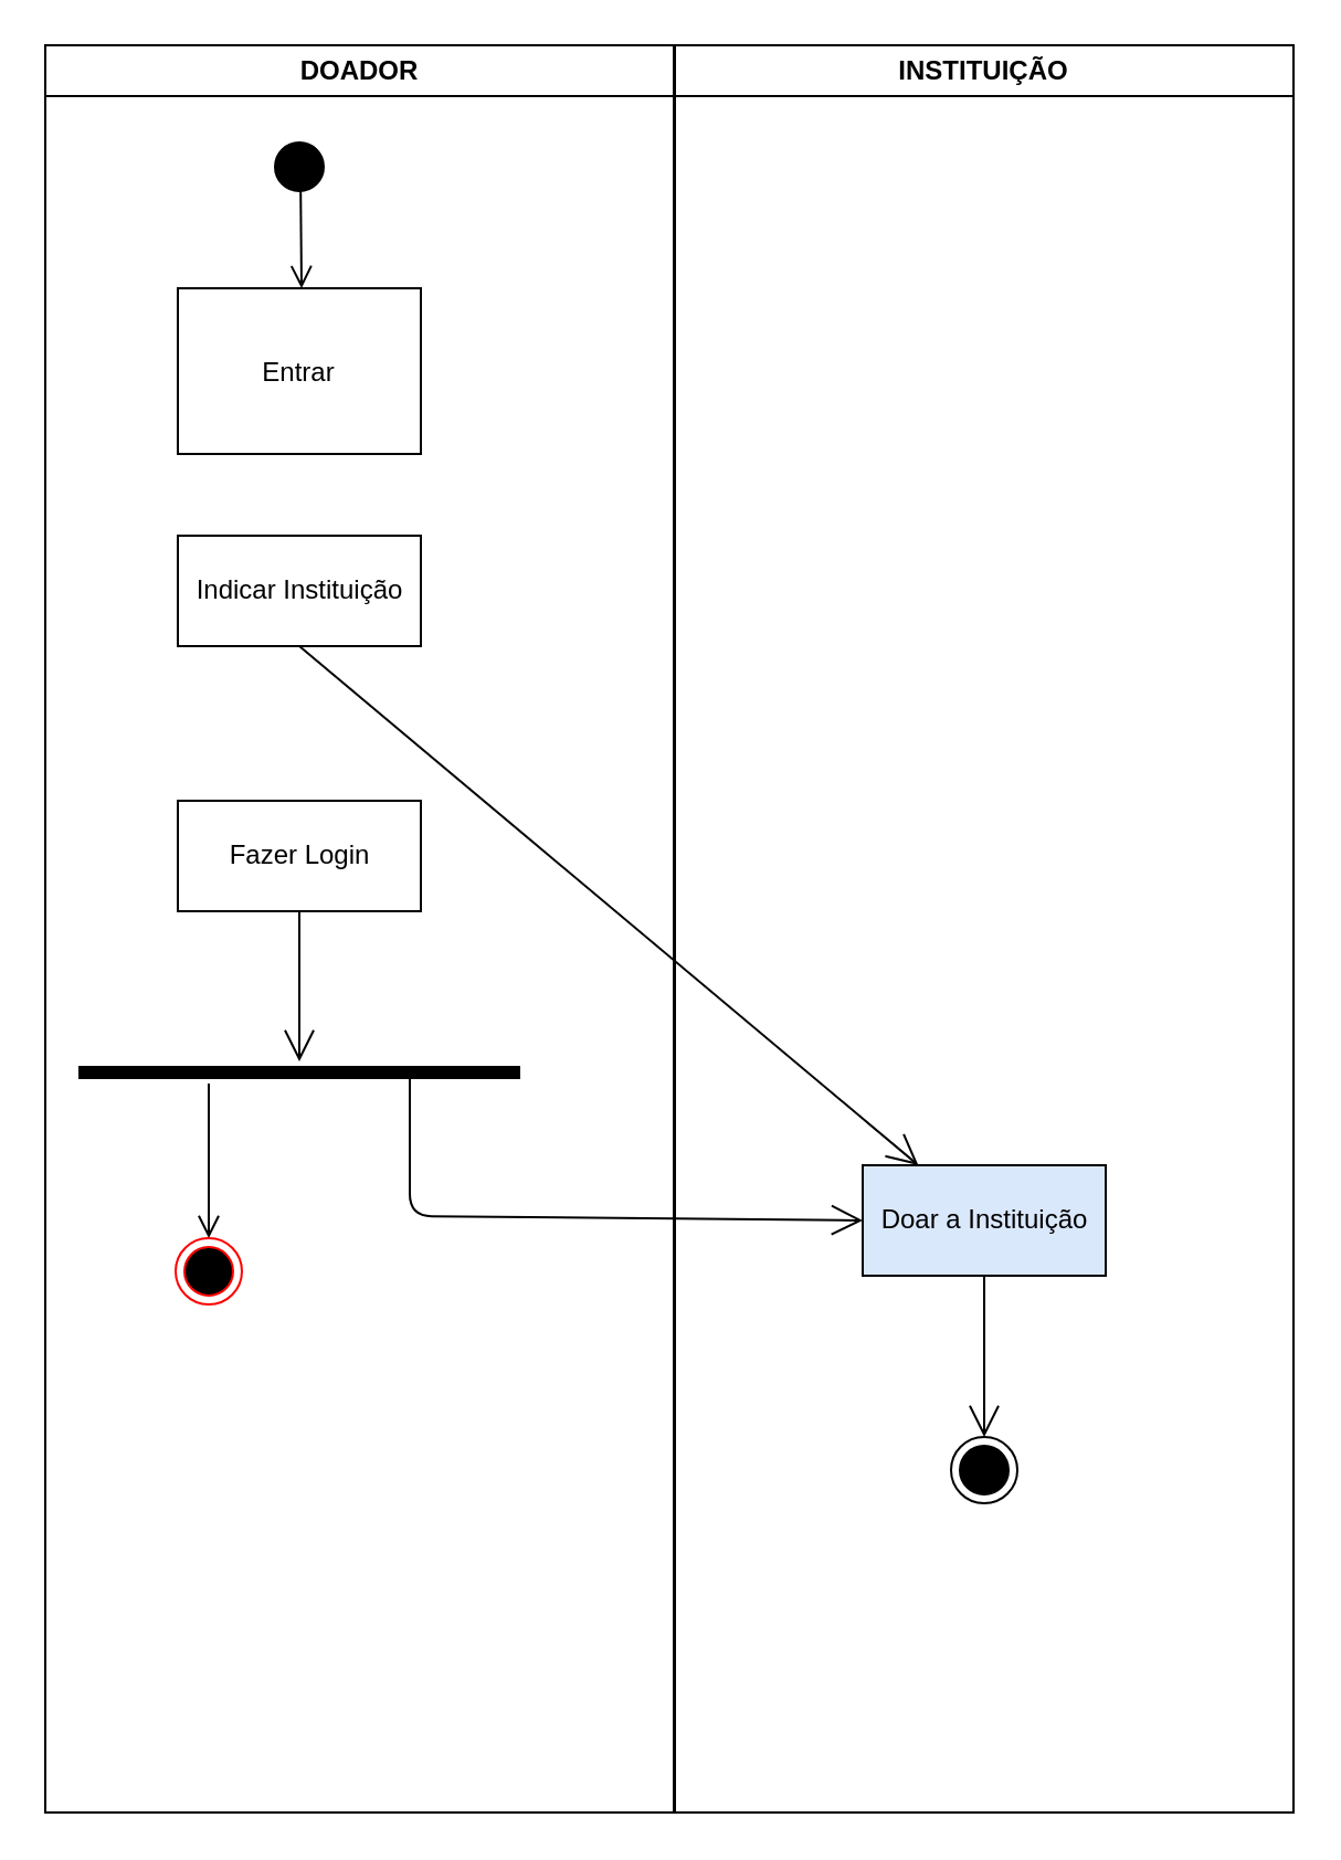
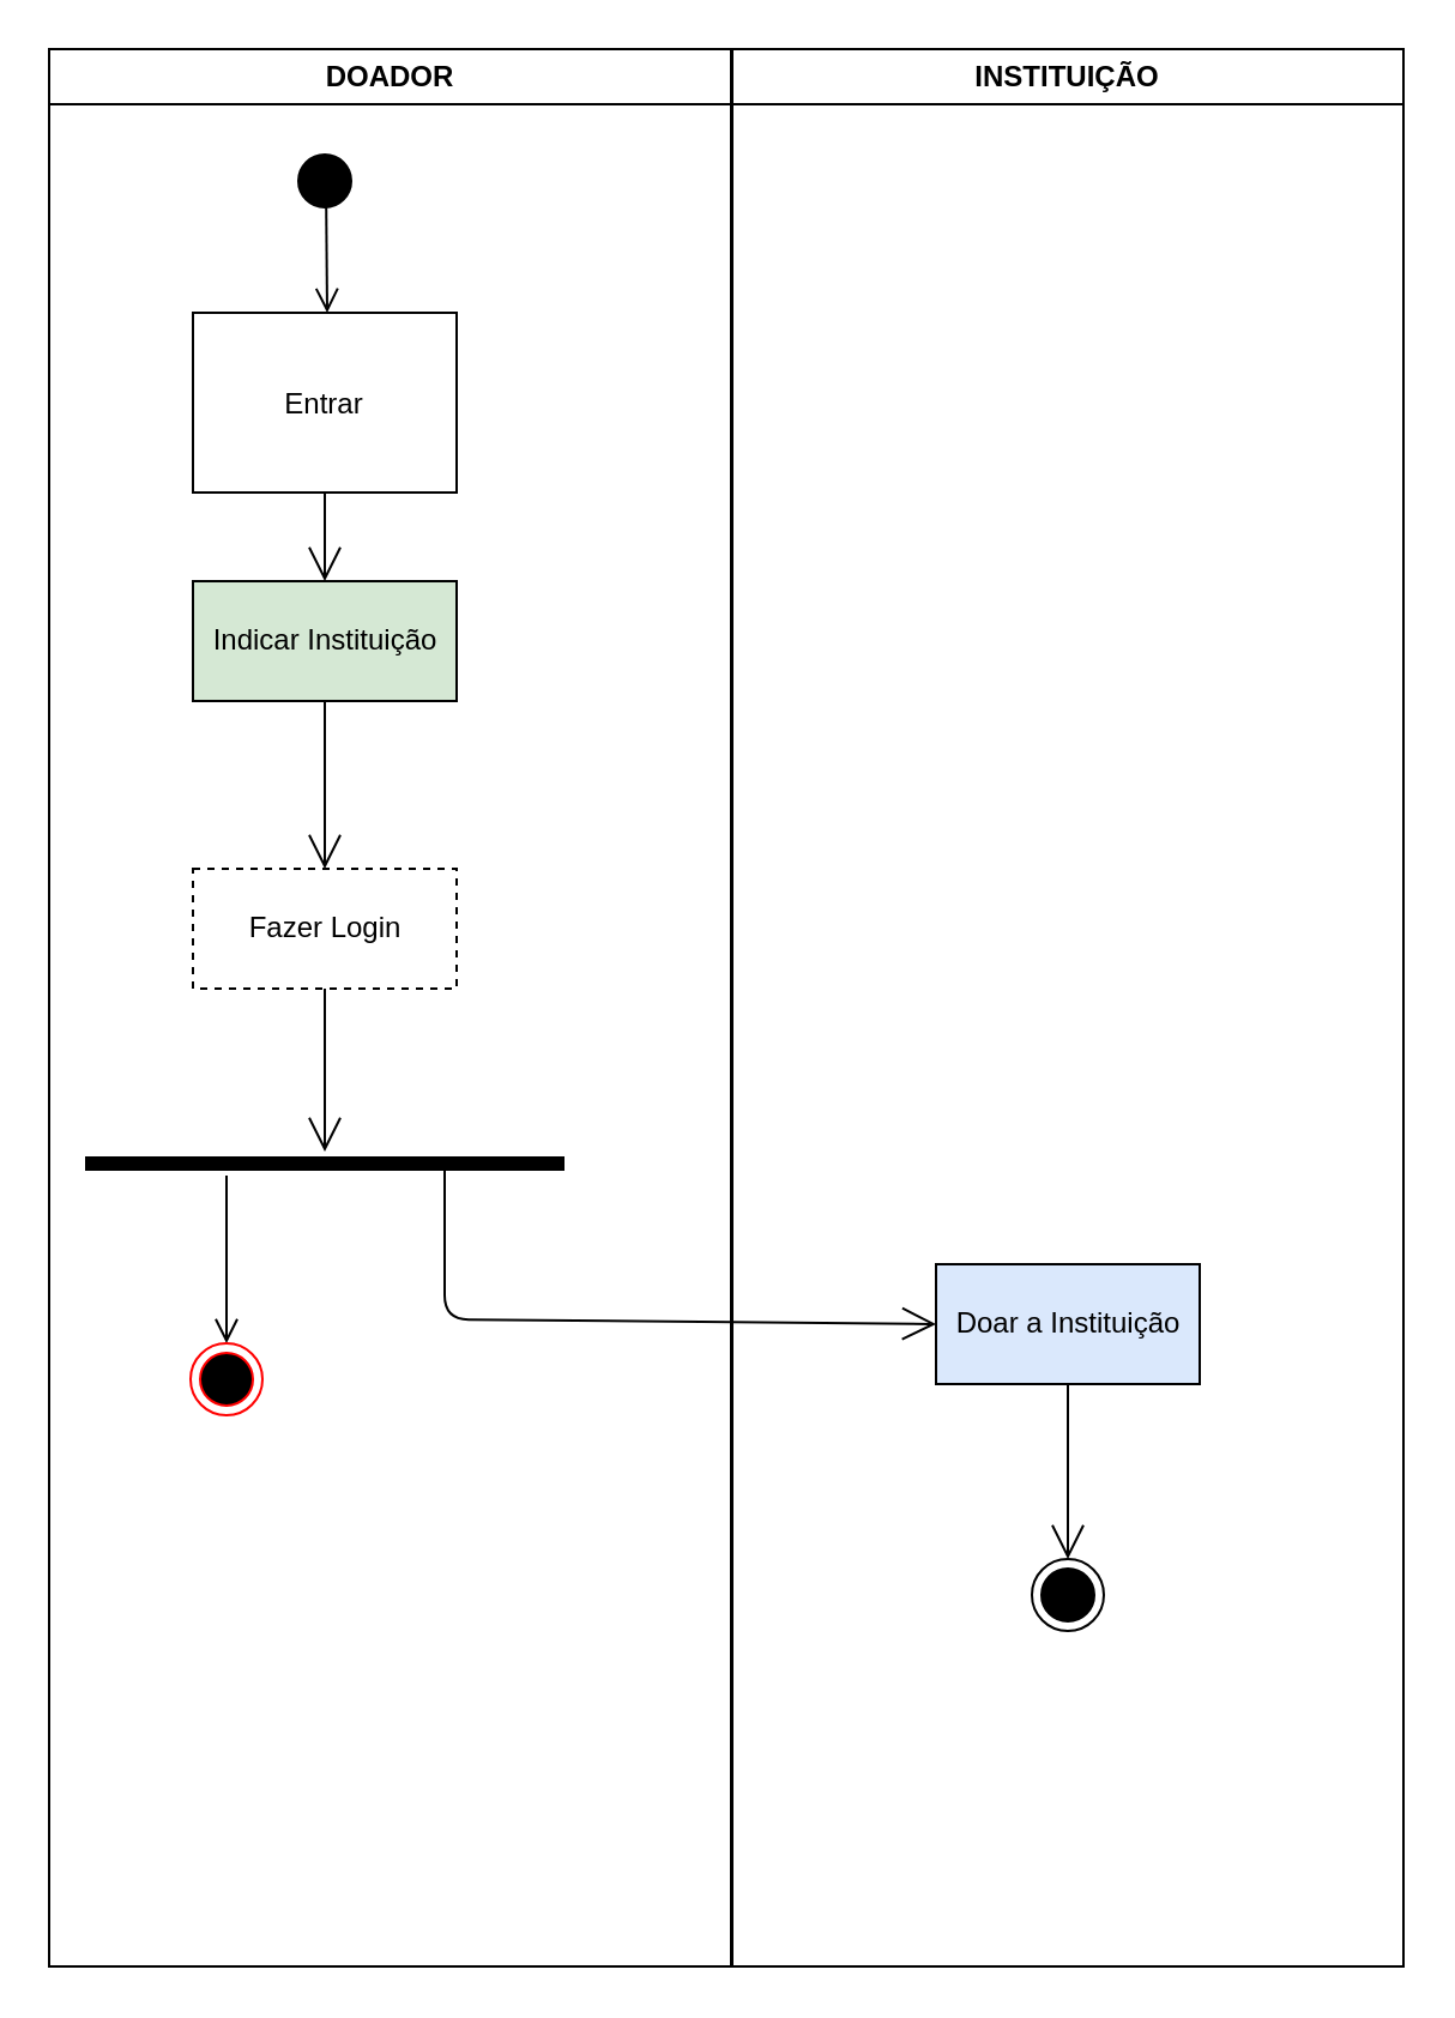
  <mxCell id="0" />
  <mxCell id="1" parent="0" />
  <mxCell id="2" value="DOADOR" style="swimlane;whiteSpace=wrap;startSize=23;" parent="1" vertex="1"><mxGeometry x="20" y="20" width="284.5" height="800" as="geometry" /></mxCell>
  <mxCell id="3" value="" style="ellipse;shape=startState;fillColor=#000000;strokeColor=#000000;" parent="2" vertex="1"><mxGeometry x="100" y="40" width="30" height="30" as="geometry" /></mxCell>
  <mxCell id="4" value="" style="edgeStyle=elbowEdgeStyle;elbow=horizontal;verticalAlign=bottom;endArrow=open;endSize=8;strokeColor=#000000;endFill=1;rounded=0" parent="2" target="5" edge="1"><mxGeometry x="100" y="40" as="geometry"><mxPoint x="115" y="110" as="targetPoint" /><mxPoint x="115.5" y="55" as="sourcePoint" /></mxGeometry></mxCell>
  <mxCell id="5" value="Entrar" style="" parent="2" vertex="1"><mxGeometry x="60" y="110" width="110" height="75" as="geometry" /></mxCell>
- <mxCell id="6" value="Indicar Instituição" style="html=1;strokeColor=#000000;" parent="2" vertex="1"><mxGeometry x="60" y="222" width="110" height="50" as="geometry" /></mxCell>
- <mxCell id="7" value="Fazer Login" style="html=1;strokeColor=#000000;" parent="2" vertex="1"><mxGeometry x="60" y="342" width="110" height="50" as="geometry" /></mxCell>
- <mxCell id="9" value="" style="endArrow=open;endFill=1;endSize=12;html=1;strokeColor=#000000;exitX=0.5;exitY=1;exitDx=0;exitDy=0;" parent="2" source="6" target="15" edge="1"><mxGeometry width="160" relative="1" as="geometry"><mxPoint x="360" y="190" as="sourcePoint" /><mxPoint x="520" y="190" as="targetPoint" /></mxGeometry></mxCell>
+ <mxCell id="6" value="Indicar Instituição" style="html=1;strokeColor=#000000;fillColor=#d5e8d4;" parent="2" vertex="1"><mxGeometry x="60" y="222" width="110" height="50" as="geometry" /></mxCell>
+ <mxCell id="7" value="Fazer Login" style="html=1;strokeColor=#000000;dashed=1;" parent="2" vertex="1"><mxGeometry x="60" y="342" width="110" height="50" as="geometry" /></mxCell>
+ <mxCell id="8" value="" style="endArrow=open;endFill=1;endSize=12;html=1;strokeColor=#000000;exitX=0.5;exitY=1;exitDx=0;exitDy=0;entryX=0.5;entryY=0;entryDx=0;entryDy=0;" parent="2" source="5" target="6" edge="1"><mxGeometry width="160" relative="1" as="geometry"><mxPoint x="360" y="190" as="sourcePoint" /><mxPoint x="520" y="190" as="targetPoint" /></mxGeometry></mxCell>
+ <mxCell id="9" value="" style="endArrow=open;endFill=1;endSize=12;html=1;strokeColor=#000000;exitX=0.5;exitY=1;exitDx=0;exitDy=0;entryX=0.5;entryY=0;entryDx=0;entryDy=0;" parent="2" source="6" target="7" edge="1"><mxGeometry width="160" relative="1" as="geometry"><mxPoint x="360" y="190" as="sourcePoint" /><mxPoint x="520" y="190" as="targetPoint" /></mxGeometry></mxCell>
  <mxCell id="10" value="" style="endArrow=open;endFill=1;endSize=12;html=1;exitX=0.5;exitY=1;exitDx=0;exitDy=0;" edge="1" parent="2" source="7"><mxGeometry width="160" relative="1" as="geometry"><mxPoint x="200" y="350" as="sourcePoint" /><mxPoint x="115" y="460" as="targetPoint" /></mxGeometry></mxCell>
  <mxCell id="11" value="" style="shape=line;html=1;strokeWidth=6;strokeColor=#000000;" vertex="1" parent="2"><mxGeometry x="15" y="460" width="200" height="10" as="geometry" /></mxCell>
  <mxCell id="12" value="" style="edgeStyle=orthogonalEdgeStyle;html=1;verticalAlign=bottom;endArrow=open;endSize=8;strokeColor=#000000;" edge="1" parent="2"><mxGeometry relative="1" as="geometry"><mxPoint x="74" y="540" as="targetPoint" /><mxPoint x="74" y="470" as="sourcePoint" /></mxGeometry></mxCell>
  <mxCell id="13" value="" style="ellipse;html=1;shape=endState;fillColor=#000000;strokeColor=#ff0000;" vertex="1" parent="2"><mxGeometry x="59" y="540" width="30" height="30" as="geometry" /></mxCell>
  <mxCell id="14" value="INSTITUIÇÃO" style="swimlane;whiteSpace=wrap" parent="1" vertex="1"><mxGeometry x="305" y="20" width="280" height="800" as="geometry" /></mxCell>
  <mxCell id="15" value="Doar a Instituição" style="html=1;fillColor=#dae8fc;" parent="14" vertex="1"><mxGeometry x="85" y="507" width="110" height="50" as="geometry" /></mxCell>
  <mxCell id="16" value="" style="ellipse;html=1;shape=endState;fillColor=#000000;strokeColor=#000000;" parent="14" vertex="1"><mxGeometry x="125" y="630" width="30" height="30" as="geometry" /></mxCell>
  <mxCell id="17" value="" style="endArrow=open;endFill=1;endSize=12;html=1;strokeColor=#000000;entryX=0.5;entryY=0;entryDx=0;entryDy=0;exitX=0.5;exitY=1;exitDx=0;exitDy=0;" edge="1" parent="14" source="15" target="16"><mxGeometry width="160" relative="1" as="geometry"><mxPoint x="145" y="557" as="sourcePoint" /><mxPoint x="295" y="557" as="targetPoint" /></mxGeometry></mxCell>
  <mxCell id="18" value="" style="endArrow=open;endFill=1;endSize=12;html=1;strokeColor=#000000;exitX=0.75;exitY=0.5;exitDx=0;exitDy=0;exitPerimeter=0;entryX=0;entryY=0.5;entryDx=0;entryDy=0;" parent="1" source="11" target="15" edge="1"><mxGeometry width="160" relative="1" as="geometry"><mxPoint x="380" y="210" as="sourcePoint" /><mxPoint x="370" y="550" as="targetPoint" /><Array as="points"><mxPoint x="185" y="550" /></Array></mxGeometry></mxCell>
